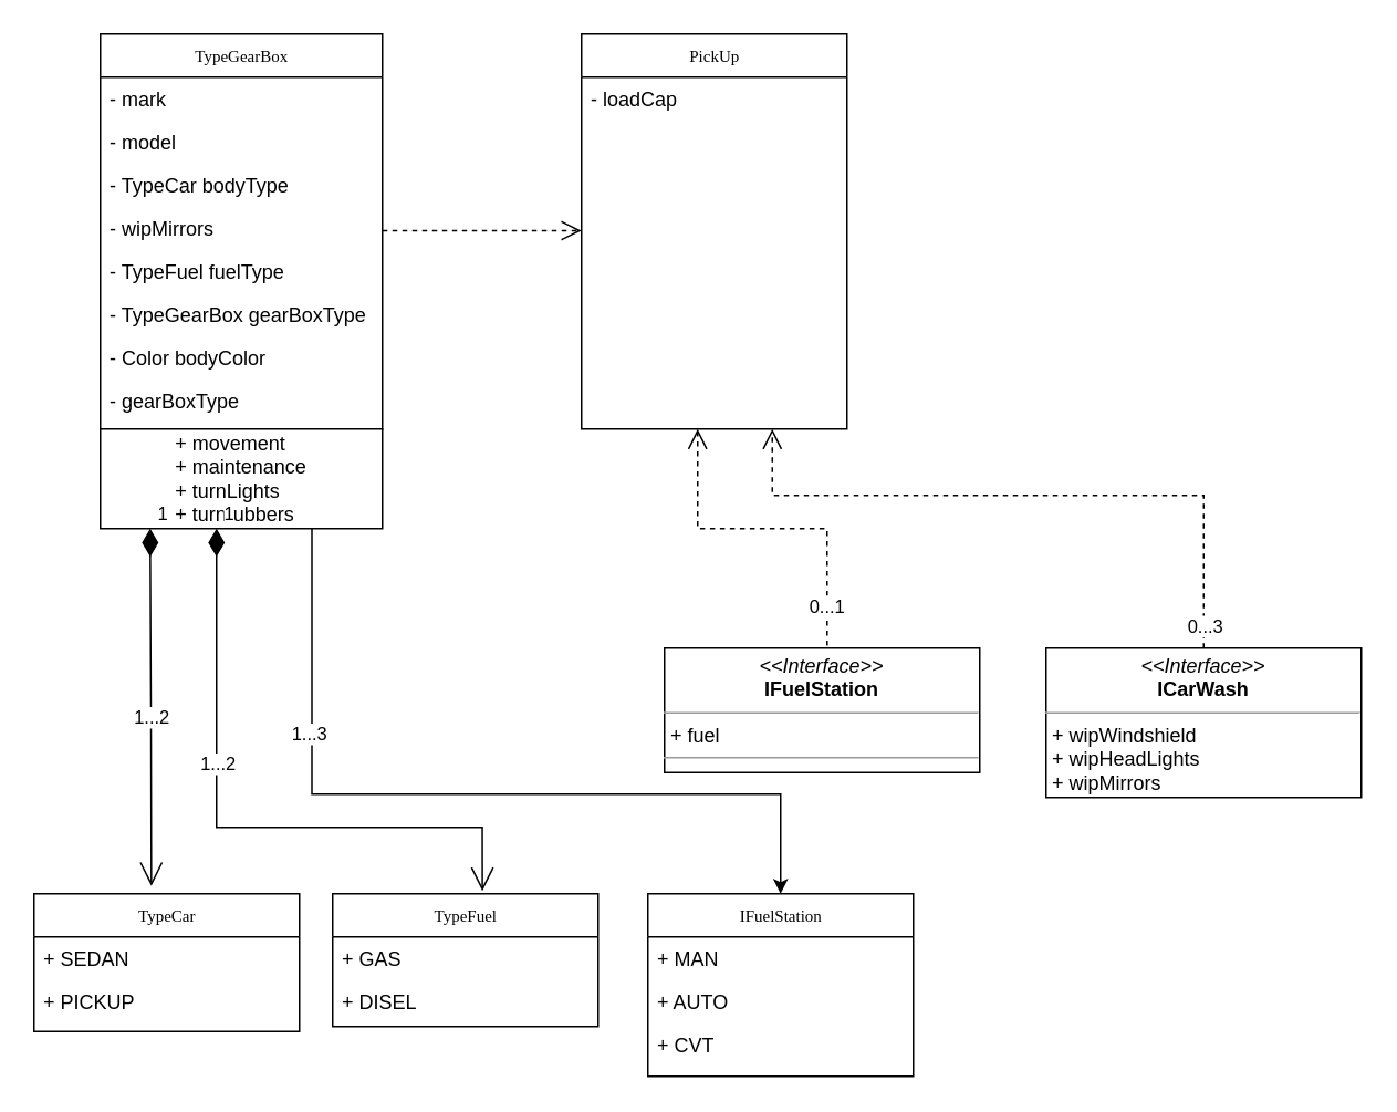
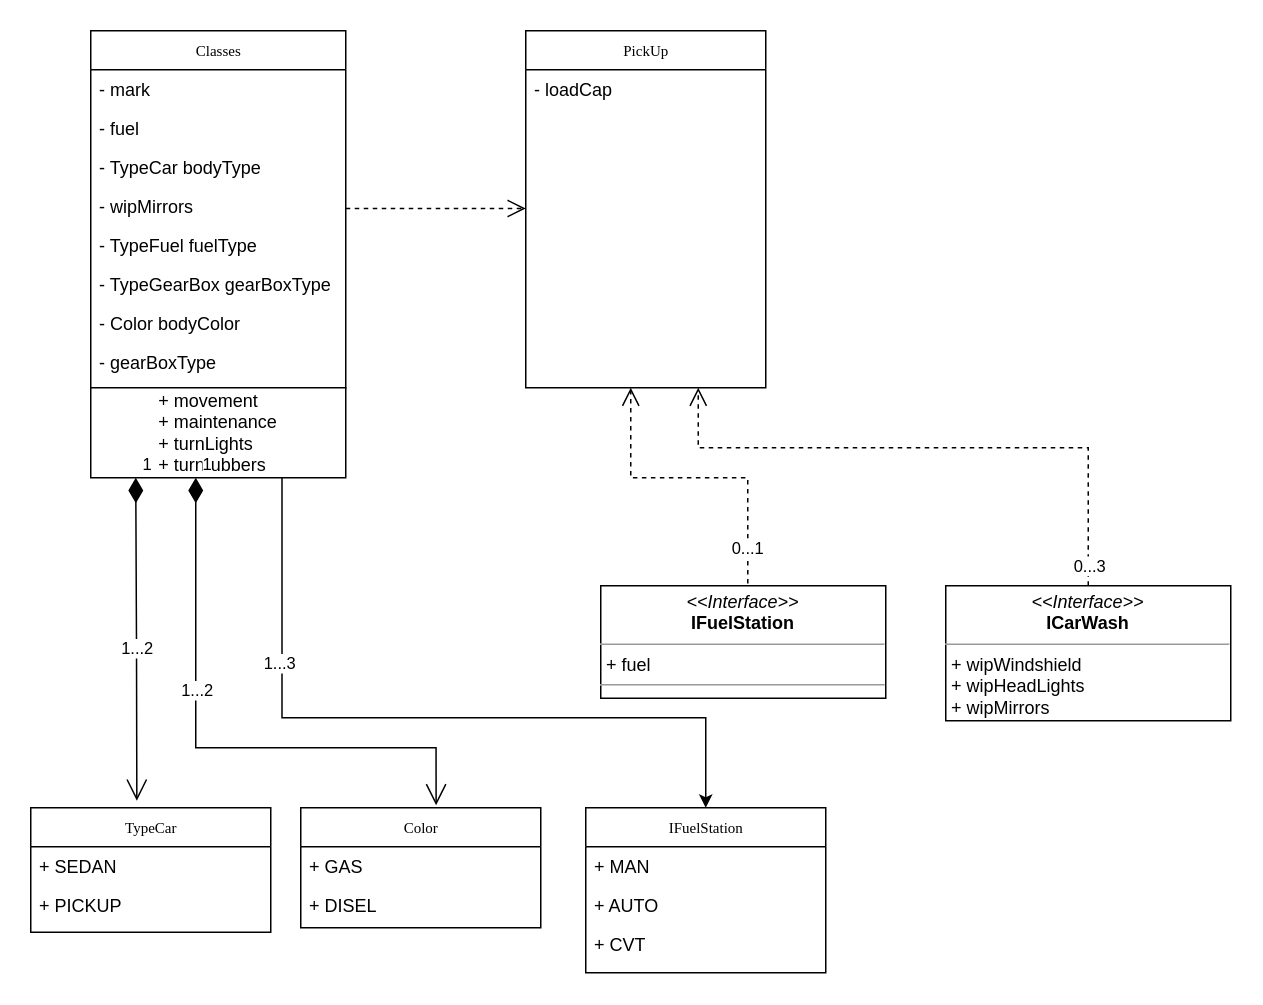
  <mxCell id="0" />
  <mxCell id="1" parent="0" />
- <mxCell id="2" value="TypeFuel" style="swimlane;html=1;fontStyle=0;childLayout=stackLayout;horizontal=1;startSize=26;fillColor=none;horizontalStack=0;resizeParent=1;resizeLast=0;collapsible=1;marginBottom=0;swimlaneFillColor=#ffffff;rounded=0;shadow=0;comic=0;labelBackgroundColor=none;strokeWidth=1;fontFamily=Verdana;fontSize=10;align=center;" parent="1" vertex="1"><mxGeometry x="200" y="538" width="160" height="80" as="geometry" /></mxCell>
+ <mxCell id="2" value="Color" style="swimlane;html=1;fontStyle=0;childLayout=stackLayout;horizontal=1;startSize=26;fillColor=none;horizontalStack=0;resizeParent=1;resizeLast=0;collapsible=1;marginBottom=0;swimlaneFillColor=#ffffff;rounded=0;shadow=0;comic=0;labelBackgroundColor=none;strokeWidth=1;fontFamily=Verdana;fontSize=10;align=center;" parent="1" vertex="1"><mxGeometry x="200" y="538" width="160" height="80" as="geometry" /></mxCell>
  <mxCell id="3" value="+ GAS" style="text;html=1;strokeColor=none;fillColor=none;align=left;verticalAlign=top;spacingLeft=4;spacingRight=4;whiteSpace=wrap;overflow=hidden;rotatable=0;points=[[0,0.5],[1,0.5]];portConstraint=eastwest;" parent="2" vertex="1"><mxGeometry y="26" width="160" height="26" as="geometry" /></mxCell>
  <mxCell id="4" value="+ DISEL" style="text;html=1;strokeColor=none;fillColor=none;align=left;verticalAlign=top;spacingLeft=4;spacingRight=4;whiteSpace=wrap;overflow=hidden;rotatable=0;points=[[0,0.5],[1,0.5]];portConstraint=eastwest;" parent="2" vertex="1"><mxGeometry y="52" width="160" height="26" as="geometry" /></mxCell>
- <mxCell id="5" value="TypeGearBox" style="swimlane;html=1;fontStyle=0;childLayout=stackLayout;horizontal=1;startSize=26;fillColor=none;horizontalStack=0;resizeParent=1;resizeLast=0;collapsible=1;marginBottom=0;swimlaneFillColor=#ffffff;rounded=0;shadow=0;comic=0;labelBackgroundColor=none;strokeWidth=1;fontFamily=Verdana;fontSize=10;align=center;" parent="1" vertex="1"><mxGeometry x="60" y="20" width="170" height="238" as="geometry" /></mxCell>
+ <mxCell id="5" value="Classes" style="swimlane;html=1;fontStyle=0;childLayout=stackLayout;horizontal=1;startSize=26;fillColor=none;horizontalStack=0;resizeParent=1;resizeLast=0;collapsible=1;marginBottom=0;swimlaneFillColor=#ffffff;rounded=0;shadow=0;comic=0;labelBackgroundColor=none;strokeWidth=1;fontFamily=Verdana;fontSize=10;align=center;" parent="1" vertex="1"><mxGeometry x="60" y="20" width="170" height="238" as="geometry" /></mxCell>
  <mxCell id="6" value="- mark" style="text;html=1;strokeColor=none;fillColor=none;align=left;verticalAlign=top;spacingLeft=4;spacingRight=4;whiteSpace=wrap;overflow=hidden;rotatable=0;points=[[0,0.5],[1,0.5]];portConstraint=eastwest;" parent="5" vertex="1"><mxGeometry y="26" width="170" height="26" as="geometry" /></mxCell>
- <mxCell id="7" value="- model" style="text;html=1;strokeColor=none;fillColor=none;align=left;verticalAlign=top;spacingLeft=4;spacingRight=4;whiteSpace=wrap;overflow=hidden;rotatable=0;points=[[0,0.5],[1,0.5]];portConstraint=eastwest;" parent="5" vertex="1"><mxGeometry y="52" width="170" height="26" as="geometry" /></mxCell>
+ <mxCell id="7" value="- fuel" style="text;html=1;strokeColor=none;fillColor=none;align=left;verticalAlign=top;spacingLeft=4;spacingRight=4;whiteSpace=wrap;overflow=hidden;rotatable=0;points=[[0,0.5],[1,0.5]];portConstraint=eastwest;" parent="5" vertex="1"><mxGeometry y="52" width="170" height="26" as="geometry" /></mxCell>
  <mxCell id="8" value="- TypeCar bodyType" style="text;html=1;strokeColor=none;fillColor=none;align=left;verticalAlign=top;spacingLeft=4;spacingRight=4;whiteSpace=wrap;overflow=hidden;rotatable=0;points=[[0,0.5],[1,0.5]];portConstraint=eastwest;" parent="5" vertex="1"><mxGeometry y="78" width="170" height="26" as="geometry" /></mxCell>
  <mxCell id="9" value="- wipMirrors" style="text;html=1;strokeColor=none;fillColor=none;align=left;verticalAlign=top;spacingLeft=4;spacingRight=4;whiteSpace=wrap;overflow=hidden;rotatable=0;points=[[0,0.5],[1,0.5]];portConstraint=eastwest;" vertex="1" parent="5"><mxGeometry y="104" width="170" height="26" as="geometry" /></mxCell>
  <mxCell id="10" value="- TypeFuel fuelType" style="text;html=1;strokeColor=none;fillColor=none;align=left;verticalAlign=top;spacingLeft=4;spacingRight=4;whiteSpace=wrap;overflow=hidden;rotatable=0;points=[[0,0.5],[1,0.5]];portConstraint=eastwest;" vertex="1" parent="5"><mxGeometry y="130" width="170" height="26" as="geometry" /></mxCell>
  <mxCell id="11" value="- TypeGearBox gearBoxType" style="text;html=1;strokeColor=none;fillColor=none;align=left;verticalAlign=top;spacingLeft=4;spacingRight=4;whiteSpace=wrap;overflow=hidden;rotatable=0;points=[[0,0.5],[1,0.5]];portConstraint=eastwest;" vertex="1" parent="5"><mxGeometry y="156" width="170" height="26" as="geometry" /></mxCell>
  <mxCell id="12" value="- Color bodyColor" style="text;html=1;strokeColor=none;fillColor=none;align=left;verticalAlign=top;spacingLeft=4;spacingRight=4;whiteSpace=wrap;overflow=hidden;rotatable=0;points=[[0,0.5],[1,0.5]];portConstraint=eastwest;" vertex="1" parent="5"><mxGeometry y="182" width="170" height="26" as="geometry" /></mxCell>
  <mxCell id="13" value="- gearBoxType" style="text;html=1;strokeColor=none;fillColor=none;align=left;verticalAlign=top;spacingLeft=4;spacingRight=4;whiteSpace=wrap;overflow=hidden;rotatable=0;points=[[0,0.5],[1,0.5]];portConstraint=eastwest;" vertex="1" parent="5"><mxGeometry y="208" width="170" height="26" as="geometry" /></mxCell>
  <mxCell id="14" value="PickUp" style="swimlane;html=1;fontStyle=0;childLayout=stackLayout;horizontal=1;startSize=26;fillColor=none;horizontalStack=0;resizeParent=1;resizeLast=0;collapsible=1;marginBottom=0;swimlaneFillColor=#ffffff;rounded=0;shadow=0;comic=0;labelBackgroundColor=none;strokeWidth=1;fontFamily=Verdana;fontSize=10;align=center;" parent="1" vertex="1"><mxGeometry x="350" y="20" width="160" height="238" as="geometry" /></mxCell>
  <mxCell id="15" value="-&amp;nbsp;loadCap" style="text;html=1;strokeColor=none;fillColor=none;align=left;verticalAlign=top;spacingLeft=4;spacingRight=4;whiteSpace=wrap;overflow=hidden;rotatable=0;points=[[0,0.5],[1,0.5]];portConstraint=eastwest;" parent="14" vertex="1"><mxGeometry y="26" width="160" height="26" as="geometry" /></mxCell>
  <mxCell id="16" value="IFuelStation" style="swimlane;html=1;fontStyle=0;childLayout=stackLayout;horizontal=1;startSize=26;fillColor=none;horizontalStack=0;resizeParent=1;resizeLast=0;collapsible=1;marginBottom=0;swimlaneFillColor=#ffffff;rounded=0;shadow=0;comic=0;labelBackgroundColor=none;strokeWidth=1;fontFamily=Verdana;fontSize=10;align=center;" parent="1" vertex="1"><mxGeometry x="390" y="538" width="160" height="110" as="geometry" /></mxCell>
  <mxCell id="17" value="+ MAN" style="text;html=1;strokeColor=none;fillColor=none;align=left;verticalAlign=top;spacingLeft=4;spacingRight=4;whiteSpace=wrap;overflow=hidden;rotatable=0;points=[[0,0.5],[1,0.5]];portConstraint=eastwest;" parent="16" vertex="1"><mxGeometry y="26" width="160" height="26" as="geometry" /></mxCell>
  <mxCell id="18" value="+ AUTO" style="text;html=1;strokeColor=none;fillColor=none;align=left;verticalAlign=top;spacingLeft=4;spacingRight=4;whiteSpace=wrap;overflow=hidden;rotatable=0;points=[[0,0.5],[1,0.5]];portConstraint=eastwest;" parent="16" vertex="1"><mxGeometry y="52" width="160" height="26" as="geometry" /></mxCell>
  <mxCell id="19" value="+ CVT" style="text;html=1;strokeColor=none;fillColor=none;align=left;verticalAlign=top;spacingLeft=4;spacingRight=4;whiteSpace=wrap;overflow=hidden;rotatable=0;points=[[0,0.5],[1,0.5]];portConstraint=eastwest;" parent="16" vertex="1"><mxGeometry y="78" width="160" height="26" as="geometry" /></mxCell>
  <mxCell id="20" value="TypeCar" style="swimlane;html=1;fontStyle=0;childLayout=stackLayout;horizontal=1;startSize=26;fillColor=none;horizontalStack=0;resizeParent=1;resizeLast=0;collapsible=1;marginBottom=0;swimlaneFillColor=#ffffff;rounded=0;shadow=0;comic=0;labelBackgroundColor=none;strokeWidth=1;fontFamily=Verdana;fontSize=10;align=center;" parent="1" vertex="1"><mxGeometry x="20" y="538" width="160" height="83" as="geometry" /></mxCell>
  <mxCell id="21" value="+ SEDAN" style="text;html=1;strokeColor=none;fillColor=none;align=left;verticalAlign=top;spacingLeft=4;spacingRight=4;whiteSpace=wrap;overflow=hidden;rotatable=0;points=[[0,0.5],[1,0.5]];portConstraint=eastwest;" parent="20" vertex="1"><mxGeometry y="26" width="160" height="26" as="geometry" /></mxCell>
  <mxCell id="22" value="+ PICKUP" style="text;html=1;strokeColor=none;fillColor=none;align=left;verticalAlign=top;spacingLeft=4;spacingRight=4;whiteSpace=wrap;overflow=hidden;rotatable=0;points=[[0,0.5],[1,0.5]];portConstraint=eastwest;" parent="20" vertex="1"><mxGeometry y="52" width="160" height="26" as="geometry" /></mxCell>
  <mxCell id="23" value="&lt;p style=&quot;margin:0px;margin-top:4px;text-align:center;&quot;&gt;&lt;i&gt;&amp;lt;&amp;lt;Interface&amp;gt;&amp;gt;&lt;/i&gt;&lt;br&gt;&lt;b&gt;IFuelStation&lt;/b&gt;&lt;/p&gt;&lt;hr size=&quot;1&quot;&gt;&lt;p style=&quot;margin:0px;margin-left:4px;&quot;&gt;+ fuel&lt;br&gt;&lt;/p&gt;&lt;hr size=&quot;1&quot;&gt;&lt;p style=&quot;margin:0px;margin-left:4px;&quot;&gt;&lt;br&gt;&lt;/p&gt;" style="verticalAlign=top;align=left;overflow=fill;fontSize=12;fontFamily=Helvetica;html=1;rounded=0;shadow=0;comic=0;labelBackgroundColor=none;strokeWidth=1" parent="1" vertex="1"><mxGeometry x="400" y="390" width="190" height="75" as="geometry" /></mxCell>
  <mxCell id="24" value="&lt;p style=&quot;margin:0px;margin-top:4px;text-align:center;&quot;&gt;&lt;i&gt;&amp;lt;&amp;lt;Interface&amp;gt;&amp;gt;&lt;/i&gt;&lt;br&gt;&lt;b style=&quot;border-color: var(--border-color);&quot;&gt;ICarWash&lt;/b&gt;&lt;br&gt;&lt;/p&gt;&lt;hr size=&quot;1&quot;&gt;&lt;p style=&quot;margin:0px;margin-left:4px;&quot;&gt;+ wipWindshield&lt;/p&gt;&lt;p style=&quot;margin:0px;margin-left:4px;&quot;&gt;+ wipHeadLights&lt;/p&gt;&lt;p style=&quot;margin:0px;margin-left:4px;&quot;&gt;+ wipMirrors&lt;/p&gt;&lt;hr size=&quot;1&quot;&gt;&lt;p style=&quot;margin:0px;margin-left:4px;&quot;&gt;&lt;br&gt;&lt;/p&gt;" style="verticalAlign=top;align=left;overflow=fill;fontSize=12;fontFamily=Helvetica;html=1;rounded=0;shadow=0;comic=0;labelBackgroundColor=none;strokeWidth=1" parent="1" vertex="1"><mxGeometry x="630" y="390" width="190" height="90" as="geometry" /></mxCell>
  <mxCell id="25" style="edgeStyle=orthogonalEdgeStyle;rounded=0;html=1;dashed=1;labelBackgroundColor=none;startFill=0;endArrow=open;endFill=0;endSize=10;fontFamily=Verdana;fontSize=10;" parent="1" edge="1"><mxGeometry relative="1" as="geometry"><Array as="points"><mxPoint x="350" y="138.5" /></Array><mxPoint x="230" y="138.5" as="sourcePoint" /><mxPoint x="350" y="138.5" as="targetPoint" /></mxGeometry></mxCell>
  <mxCell id="26" style="edgeStyle=orthogonalEdgeStyle;rounded=0;html=1;exitX=0.516;exitY=-0.021;dashed=1;labelBackgroundColor=none;startFill=0;endArrow=open;endFill=0;endSize=10;fontFamily=Verdana;fontSize=10;exitDx=0;exitDy=0;exitPerimeter=0;" parent="1" source="23" edge="1"><mxGeometry relative="1" as="geometry"><Array as="points"><mxPoint x="498" y="318" /><mxPoint x="420" y="318" /></Array><mxPoint x="500" y="318" as="sourcePoint" /><mxPoint x="420" y="258" as="targetPoint" /></mxGeometry></mxCell>
  <mxCell id="27" value="0...1" style="edgeLabel;html=1;align=center;verticalAlign=middle;resizable=0;points=[];" vertex="1" connectable="0" parent="26"><mxGeometry x="-0.768" y="1" relative="1" as="geometry"><mxPoint as="offset" /></mxGeometry></mxCell>
  <mxCell id="28" style="edgeStyle=orthogonalEdgeStyle;rounded=0;html=1;dashed=1;labelBackgroundColor=none;startFill=0;endArrow=open;endFill=0;endSize=10;fontFamily=Verdana;fontSize=10;exitX=0.5;exitY=0;exitDx=0;exitDy=0;" parent="1" source="24" edge="1"><mxGeometry relative="1" as="geometry"><Array as="points"><mxPoint x="725" y="298" /><mxPoint x="465" y="298" /></Array><mxPoint x="210" y="408" as="sourcePoint" /><mxPoint x="465" y="258" as="targetPoint" /></mxGeometry></mxCell>
  <mxCell id="29" value="0...3" style="edgeLabel;html=1;align=center;verticalAlign=middle;resizable=0;points=[];" vertex="1" connectable="0" parent="28"><mxGeometry x="-0.931" relative="1" as="geometry"><mxPoint as="offset" /></mxGeometry></mxCell>
  <mxCell id="30" style="edgeStyle=orthogonalEdgeStyle;rounded=0;orthogonalLoop=1;jettySize=auto;html=1;exitX=0.75;exitY=1;exitDx=0;exitDy=0;entryX=0.5;entryY=0;entryDx=0;entryDy=0;" edge="1" parent="1" source="32" target="16"><mxGeometry relative="1" as="geometry"><Array as="points"><mxPoint x="187" y="478" /><mxPoint x="470" y="478" /></Array></mxGeometry></mxCell>
  <mxCell id="31" value="1...3" style="edgeLabel;html=1;align=center;verticalAlign=middle;resizable=0;points=[];" vertex="1" connectable="0" parent="30"><mxGeometry x="-0.515" y="-2" relative="1" as="geometry"><mxPoint y="1" as="offset" /></mxGeometry></mxCell>
  <mxCell id="32" value="&lt;div style=&quot;text-align: left;&quot;&gt;+ movement&lt;/div&gt;&lt;div style=&quot;text-align: left;&quot;&gt;+ maintenance&lt;/div&gt;&lt;div style=&quot;text-align: left;&quot;&gt;+ turnLights&lt;/div&gt;&lt;div style=&quot;text-align: left;&quot;&gt;+ turnrubbers&lt;/div&gt;" style="rounded=0;whiteSpace=wrap;html=1;" vertex="1" parent="1"><mxGeometry x="60" y="258" width="170" height="60" as="geometry" /></mxCell>
  <mxCell id="33" value="1" style="endArrow=open;html=1;endSize=12;startArrow=diamondThin;startSize=14;startFill=1;edgeStyle=orthogonalEdgeStyle;align=left;verticalAlign=bottom;rounded=0;entryX=0.564;entryY=-0.02;entryDx=0;entryDy=0;entryPerimeter=0;" edge="1" parent="1" target="2"><mxGeometry x="-1" y="3" relative="1" as="geometry"><mxPoint x="130" y="318" as="sourcePoint" /><mxPoint x="290" y="318" as="targetPoint" /><Array as="points"><mxPoint x="130" y="498" /><mxPoint x="290" y="498" /></Array></mxGeometry></mxCell>
  <mxCell id="34" value="1...2" style="edgeLabel;html=1;align=center;verticalAlign=middle;resizable=0;points=[];" vertex="1" connectable="0" parent="33"><mxGeometry x="-0.258" relative="1" as="geometry"><mxPoint y="1" as="offset" /></mxGeometry></mxCell>
  <mxCell id="35" value="1" style="endArrow=open;html=1;endSize=12;startArrow=diamondThin;startSize=14;startFill=1;edgeStyle=orthogonalEdgeStyle;align=left;verticalAlign=bottom;rounded=0;entryX=0.442;entryY=-0.057;entryDx=0;entryDy=0;entryPerimeter=0;" edge="1" parent="1" target="20"><mxGeometry x="-1" y="3" relative="1" as="geometry"><mxPoint x="90" y="318" as="sourcePoint" /><mxPoint x="250" y="318" as="targetPoint" /></mxGeometry></mxCell>
  <mxCell id="36" value="1...2" style="edgeLabel;html=1;align=center;verticalAlign=middle;resizable=0;points=[];" vertex="1" connectable="0" parent="35"><mxGeometry x="0.057" relative="1" as="geometry"><mxPoint as="offset" /></mxGeometry></mxCell>
